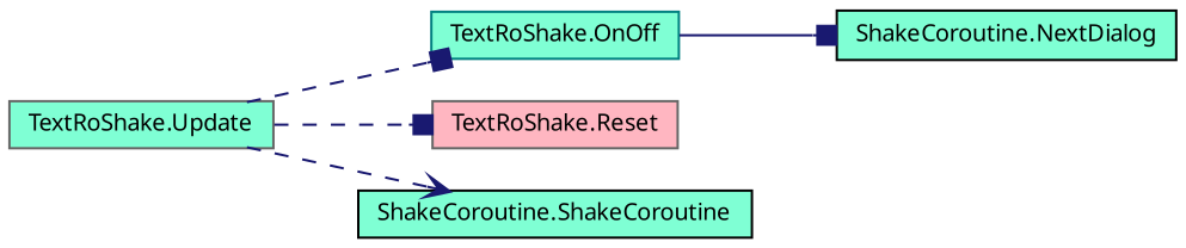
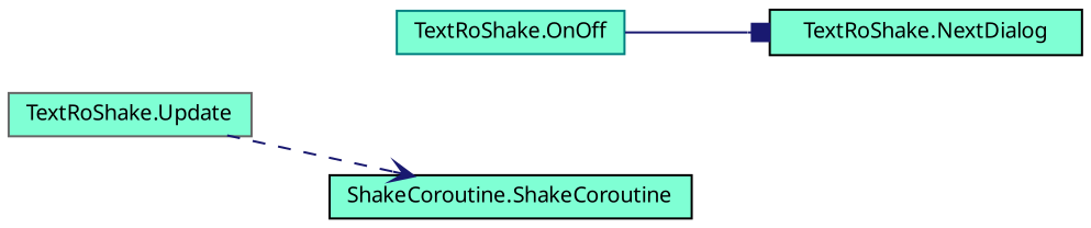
  digraph {
    fontname="Noto Sans"
    rankdir=LR
    node [color=gray40 fillcolor=aquamarine fontname="Noto Sans" fontsize=10 shape=record style=filled]
    edge [arrowhead=box color=midnightblue fontname="Noto Sans" fontsize=10 labelfontname=Helvetica labelfontsize=10 style=dashed]
    n1 [fontcolor=black height=0.2 label="TextRoShake.Update" width=0.4]
    n2 [color=teal height=0.2 label="TextRoShake.OnOff" width=0.4]
-   n3 [fillcolor=lightpink height=0.2 label="TextRoShake.Reset" width=0.4]
    n4 [color=black height=0.2 label="ShakeCoroutine.ShakeCoroutine" width=0.4]
-   n5 [color=black height=0.2 label="ShakeCoroutine.NextDialog" width=0.4]
-   n1 -> n2
-   n1 -> n3
+   n5 [color=black height=0.2 label="TextRoShake.NextDialog" width=0.4]
    n1 -> n4 [arrowhead=vee]
    n2 -> n5 [style=solid]
  }
